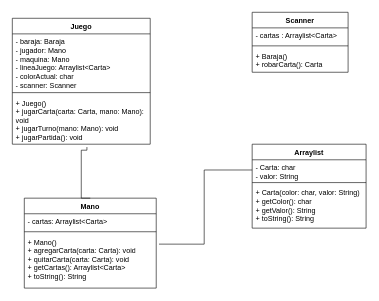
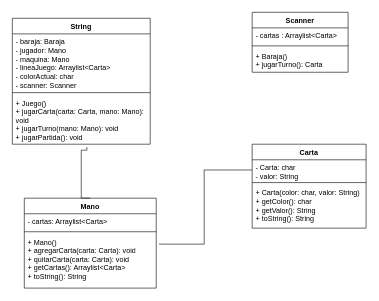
  <mxCell id="0" />
  <mxCell id="1" parent="0" />
- <mxCell id="2" value="Juego" style="swimlane;fontStyle=1;align=center;verticalAlign=top;childLayout=stackLayout;horizontal=1;startSize=26;horizontalStack=0;resizeParent=1;resizeParentMax=0;resizeLast=0;collapsible=1;marginBottom=0;whiteSpace=wrap;html=1;" vertex="1" parent="1"><mxGeometry x="20" y="30" width="230" height="210" as="geometry" /></mxCell>
+ <mxCell id="2" value="String" style="swimlane;fontStyle=1;align=center;verticalAlign=top;childLayout=stackLayout;horizontal=1;startSize=26;horizontalStack=0;resizeParent=1;resizeParentMax=0;resizeLast=0;collapsible=1;marginBottom=0;whiteSpace=wrap;html=1;" vertex="1" parent="1"><mxGeometry x="20" y="30" width="230" height="210" as="geometry" /></mxCell>
  <mxCell id="3" value="- baraja: Baraja&lt;div&gt;- jugador: Mano&lt;/div&gt;&lt;div&gt;- maquina: Mano&lt;/div&gt;&lt;div&gt;- lineaJuego: Arraylist&amp;lt;Carta&amp;gt;&lt;/div&gt;&lt;div&gt;- colorActual: char&lt;/div&gt;&lt;div&gt;- scanner: Scanner&lt;/div&gt;" style="text;strokeColor=none;fillColor=none;align=left;verticalAlign=top;spacingLeft=4;spacingRight=4;overflow=hidden;rotatable=0;points=[[0,0.5],[1,0.5]];portConstraint=eastwest;whiteSpace=wrap;html=1;" vertex="1" parent="2"><mxGeometry y="26" width="230" height="94" as="geometry" /></mxCell>
  <mxCell id="4" value="" style="line;strokeWidth=1;fillColor=none;align=left;verticalAlign=middle;spacingTop=-1;spacingLeft=3;spacingRight=3;rotatable=0;labelPosition=right;points=[];portConstraint=eastwest;strokeColor=inherit;" vertex="1" parent="2"><mxGeometry y="120" width="230" height="8" as="geometry" /></mxCell>
  <mxCell id="5" value="+ Juego()&lt;div&gt;+ jugarCarta(carta: Carta, mano: Mano): void&lt;div&gt;+ jugarTurno(mano: Mano): void&lt;/div&gt;&lt;div&gt;+ jugarPartida(): void&lt;/div&gt;&lt;div&gt;&lt;br&gt;&lt;/div&gt;&lt;/div&gt;" style="text;strokeColor=none;fillColor=none;align=left;verticalAlign=top;spacingLeft=4;spacingRight=4;overflow=hidden;rotatable=0;points=[[0,0.5],[1,0.5]];portConstraint=eastwest;whiteSpace=wrap;html=1;" vertex="1" parent="2"><mxGeometry y="128" width="230" height="82" as="geometry" /></mxCell>
  <mxCell id="6" value="Scanner" style="swimlane;fontStyle=1;align=center;verticalAlign=top;childLayout=stackLayout;horizontal=1;startSize=26;horizontalStack=0;resizeParent=1;resizeParentMax=0;resizeLast=0;collapsible=1;marginBottom=0;whiteSpace=wrap;html=1;" vertex="1" parent="1"><mxGeometry x="420" y="20" width="160" height="100" as="geometry" /></mxCell>
  <mxCell id="7" value="- cartas : Arraylist&amp;lt;Carta&amp;gt;" style="text;strokeColor=none;fillColor=none;align=left;verticalAlign=top;spacingLeft=4;spacingRight=4;overflow=hidden;rotatable=0;points=[[0,0.5],[1,0.5]];portConstraint=eastwest;whiteSpace=wrap;html=1;" vertex="1" parent="6"><mxGeometry y="26" width="160" height="26" as="geometry" /></mxCell>
  <mxCell id="8" value="" style="line;strokeWidth=1;fillColor=none;align=left;verticalAlign=middle;spacingTop=-1;spacingLeft=3;spacingRight=3;rotatable=0;labelPosition=right;points=[];portConstraint=eastwest;strokeColor=inherit;" vertex="1" parent="6"><mxGeometry y="52" width="160" height="8" as="geometry" /></mxCell>
- <mxCell id="9" value="+ Baraja()&lt;div&gt;+ robarCarta(): Carta&lt;/div&gt;" style="text;strokeColor=none;fillColor=none;align=left;verticalAlign=top;spacingLeft=4;spacingRight=4;overflow=hidden;rotatable=0;points=[[0,0.5],[1,0.5]];portConstraint=eastwest;whiteSpace=wrap;html=1;" vertex="1" parent="6"><mxGeometry y="60" width="160" height="40" as="geometry" /></mxCell>
- <mxCell id="10" value="Arraylist" style="swimlane;fontStyle=1;align=center;verticalAlign=top;childLayout=stackLayout;horizontal=1;startSize=26;horizontalStack=0;resizeParent=1;resizeParentMax=0;resizeLast=0;collapsible=1;marginBottom=0;whiteSpace=wrap;html=1;" vertex="1" parent="1"><mxGeometry x="420" y="240" width="190" height="140" as="geometry" /></mxCell>
+ <mxCell id="9" value="+ Baraja()&lt;div&gt;+ jugarTurno(): Carta&lt;/div&gt;" style="text;strokeColor=none;fillColor=none;align=left;verticalAlign=top;spacingLeft=4;spacingRight=4;overflow=hidden;rotatable=0;points=[[0,0.5],[1,0.5]];portConstraint=eastwest;whiteSpace=wrap;html=1;" vertex="1" parent="6"><mxGeometry y="60" width="160" height="40" as="geometry" /></mxCell>
+ <mxCell id="10" value="Carta" style="swimlane;fontStyle=1;align=center;verticalAlign=top;childLayout=stackLayout;horizontal=1;startSize=26;horizontalStack=0;resizeParent=1;resizeParentMax=0;resizeLast=0;collapsible=1;marginBottom=0;whiteSpace=wrap;html=1;" vertex="1" parent="1"><mxGeometry x="420" y="240" width="190" height="140" as="geometry" /></mxCell>
  <mxCell id="11" value="- Carta: char&lt;div&gt;- valor: String&lt;/div&gt;" style="text;strokeColor=none;fillColor=none;align=left;verticalAlign=top;spacingLeft=4;spacingRight=4;overflow=hidden;rotatable=0;points=[[0,0.5],[1,0.5]];portConstraint=eastwest;whiteSpace=wrap;html=1;" vertex="1" parent="10"><mxGeometry y="26" width="190" height="34" as="geometry" /></mxCell>
  <mxCell id="12" value="" style="line;strokeWidth=1;fillColor=none;align=left;verticalAlign=middle;spacingTop=-1;spacingLeft=3;spacingRight=3;rotatable=0;labelPosition=right;points=[];portConstraint=eastwest;strokeColor=inherit;" vertex="1" parent="10"><mxGeometry y="60" width="190" height="8" as="geometry" /></mxCell>
  <mxCell id="13" value="+ Carta(color: char, valor: String)&lt;div&gt;+ getColor(): char&lt;div&gt;+ getValor(): String&lt;/div&gt;&lt;div&gt;+ toString(): String&lt;/div&gt;&lt;/div&gt;" style="text;strokeColor=none;fillColor=none;align=left;verticalAlign=top;spacingLeft=4;spacingRight=4;overflow=hidden;rotatable=0;points=[[0,0.5],[1,0.5]];portConstraint=eastwest;whiteSpace=wrap;html=1;" vertex="1" parent="10"><mxGeometry y="68" width="190" height="72" as="geometry" /></mxCell>
  <mxCell id="14" value="Mano" style="swimlane;fontStyle=1;align=center;verticalAlign=top;childLayout=stackLayout;horizontal=1;startSize=26;horizontalStack=0;resizeParent=1;resizeParentMax=0;resizeLast=0;collapsible=1;marginBottom=0;whiteSpace=wrap;html=1;" vertex="1" parent="1"><mxGeometry x="40" y="330" width="220" height="150" as="geometry" /></mxCell>
  <mxCell id="15" value="- cartas: Arraylist&amp;lt;Carta&amp;gt;&lt;div&gt;&lt;br&gt;&lt;/div&gt;" style="text;strokeColor=none;fillColor=none;align=left;verticalAlign=top;spacingLeft=4;spacingRight=4;overflow=hidden;rotatable=0;points=[[0,0.5],[1,0.5]];portConstraint=eastwest;whiteSpace=wrap;html=1;" vertex="1" parent="14"><mxGeometry y="26" width="220" height="26" as="geometry" /></mxCell>
  <mxCell id="16" value="" style="line;strokeWidth=1;fillColor=none;align=left;verticalAlign=middle;spacingTop=-1;spacingLeft=3;spacingRight=3;rotatable=0;labelPosition=right;points=[];portConstraint=eastwest;strokeColor=inherit;" vertex="1" parent="14"><mxGeometry y="52" width="220" height="8" as="geometry" /></mxCell>
  <mxCell id="17" value="+ Mano()&lt;div&gt;+ agregarCarta(carta: Carta): void&lt;div&gt;+ quitarCarta(carta: Carta): void&lt;/div&gt;&lt;div&gt;+ getCartas(): Arraylist&amp;lt;Carta&amp;gt;&lt;/div&gt;&lt;div&gt;+ toString(): String&lt;/div&gt;&lt;/div&gt;" style="text;strokeColor=none;fillColor=none;align=left;verticalAlign=top;spacingLeft=4;spacingRight=4;overflow=hidden;rotatable=0;points=[[0,0.5],[1,0.5]];portConstraint=eastwest;whiteSpace=wrap;html=1;" vertex="1" parent="14"><mxGeometry y="60" width="220" height="90" as="geometry" /></mxCell>
  <mxCell id="18" value="" style="endArrow=none;html=1;edgeStyle=orthogonalEdgeStyle;rounded=0;exitX=0.541;exitY=1.058;exitDx=0;exitDy=0;exitPerimeter=0;entryX=0.5;entryY=0;entryDx=0;entryDy=0;" edge="1" parent="1" source="5" target="14"><mxGeometry relative="1" as="geometry"><mxPoint x="160" y="250" as="sourcePoint" /><mxPoint x="320" y="250" as="targetPoint" /><Array as="points"><mxPoint x="144" y="250" /><mxPoint x="135" y="250" /></Array></mxGeometry></mxCell>
  <mxCell id="19" value="" style="endArrow=none;html=1;edgeStyle=orthogonalEdgeStyle;rounded=0;exitX=1.021;exitY=0.185;exitDx=0;exitDy=0;exitPerimeter=0;entryX=0;entryY=0.5;entryDx=0;entryDy=0;" edge="1" parent="1" source="17" target="11"><mxGeometry relative="1" as="geometry"><mxPoint x="280" y="380" as="sourcePoint" /><mxPoint x="440" y="380" as="targetPoint" /></mxGeometry></mxCell>
